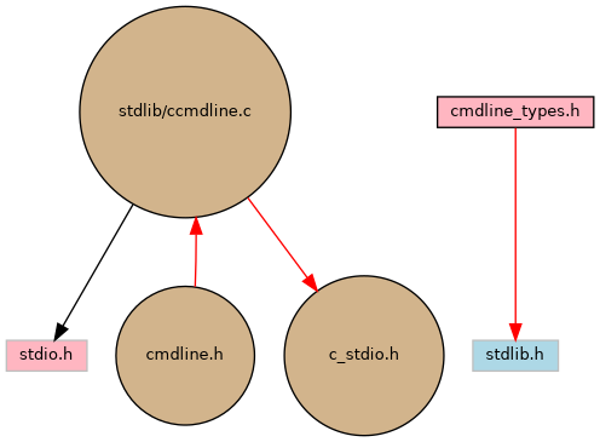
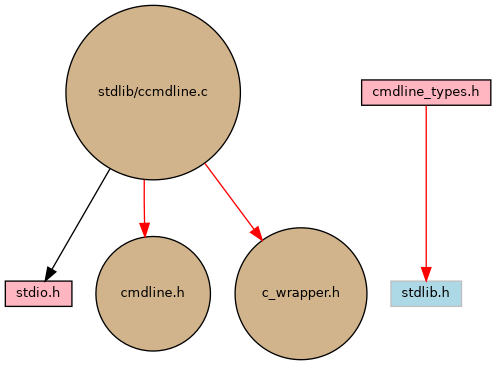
  digraph {
    node [color=black fillcolor=tan fontname=Helvetica fontsize=10 shape=circle style=filled]
    edge [color=red fontname=Helvetica fontsize=10 labelfontname=Helvetica labelfontsize=10 style=solid]
    n1 [fontcolor=black height=0.2 label="stdlib/ccmdline.c" width=0.4]
-   n2 [color=grey75 fillcolor=lightpink height=0.2 label="stdio.h" shape=box width=0.4]
+   n2 [fillcolor=lightpink height=0.2 label="stdio.h" shape=box width=0.4]
    n3 [height=0.2 label="cmdline.h" width=0.4]
-   n4 [height=0.2 label="c_stdio.h" width=0.4]
+   n4 [height=0.2 label="c_wrapper.h" width=0.4]
    n5 [fillcolor=lightpink height=0.2 label="cmdline_types.h" shape=box width=0.4]
    n6 [color=grey75 fillcolor=lightblue height=0.2 label="stdlib.h" shape=box width=0.4]
    n1 -> n2 [color=black]
-   n3 -> n1
+   n1 -> n3
    n1 -> n4
    n5 -> n6
  }
